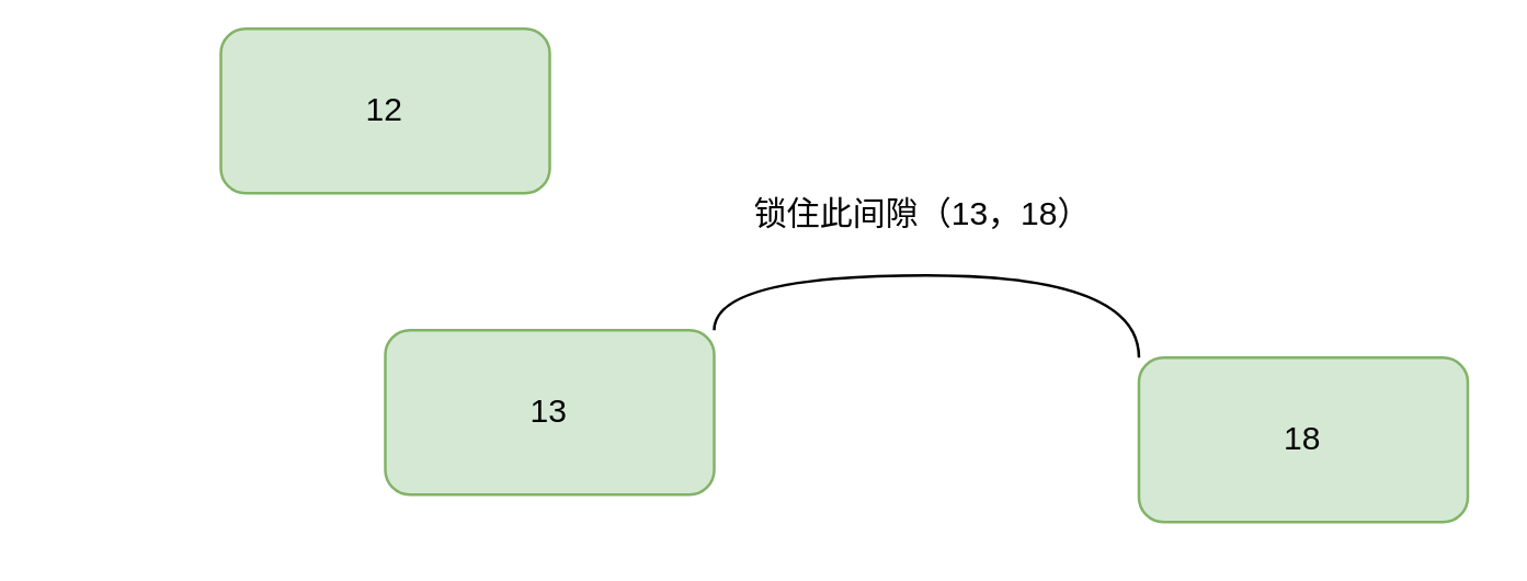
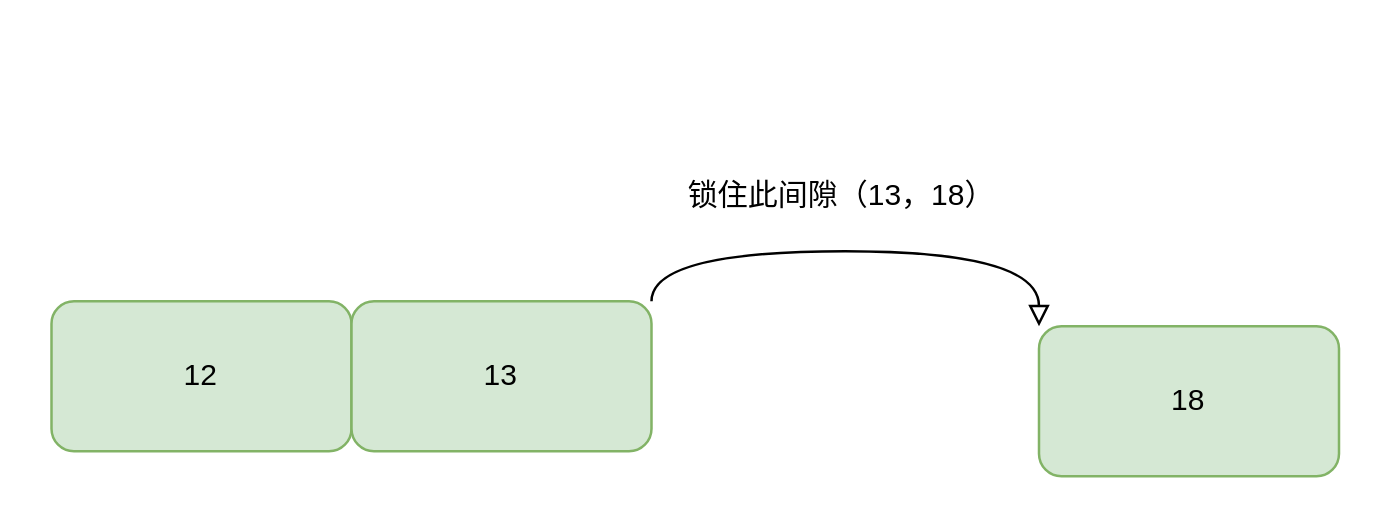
  <mxCell id="0" />
  <mxCell id="1" parent="0" />
- <mxCell id="2" value="12" style="rounded=1;whiteSpace=wrap;html=1;fillColor=#d5e8d4;strokeColor=#82b366;" vertex="1" parent="1"><mxGeometry x="80" y="10" width="120" height="60" as="geometry" /></mxCell>
- <mxCell id="3" style="edgeStyle=orthogonalEdgeStyle;curved=1;rounded=0;orthogonalLoop=1;jettySize=auto;html=1;exitX=1;exitY=0;exitDx=0;exitDy=0;entryX=0;entryY=0;entryDx=0;entryDy=0;startArrow=none;startFill=0;endArrow=none;endFill=0;" edge="1" parent="1" source="4" target="5"><mxGeometry relative="1" as="geometry" /></mxCell>
+ <mxCell id="2" value="12" style="rounded=1;whiteSpace=wrap;html=1;fillColor=#d5e8d4;strokeColor=#82b366;" vertex="1" parent="1"><mxGeometry x="20" y="120" width="120" height="60" as="geometry" /></mxCell>
+ <mxCell id="3" style="edgeStyle=orthogonalEdgeStyle;curved=1;rounded=0;orthogonalLoop=1;jettySize=auto;html=1;exitX=1;exitY=0;exitDx=0;exitDy=0;entryX=0;entryY=0;entryDx=0;entryDy=0;startArrow=none;startFill=0;endArrow=block;endFill=0;" edge="1" parent="1" source="4" target="5"><mxGeometry relative="1" as="geometry" /></mxCell>
  <mxCell id="4" value="13" style="rounded=1;whiteSpace=wrap;html=1;fillColor=#d5e8d4;strokeColor=#82b366;" vertex="1" parent="1"><mxGeometry x="140" y="120" width="120" height="60" as="geometry" /></mxCell>
  <mxCell id="5" value="18" style="rounded=1;whiteSpace=wrap;html=1;fillColor=#d5e8d4;strokeColor=#82b366;" vertex="1" parent="1"><mxGeometry x="415" y="130" width="120" height="60" as="geometry" /></mxCell>
  <mxCell id="6" value="&lt;h1&gt;&lt;br&gt;&lt;/h1&gt;&lt;div&gt;锁住此间隙（13，18）&lt;/div&gt;" style="text;html=1;strokeColor=none;fillColor=none;spacing=5;spacingTop=-20;whiteSpace=wrap;overflow=hidden;rounded=0;" vertex="1" parent="1"><mxGeometry x="270" y="20" width="156" height="70" as="geometry" /></mxCell>
